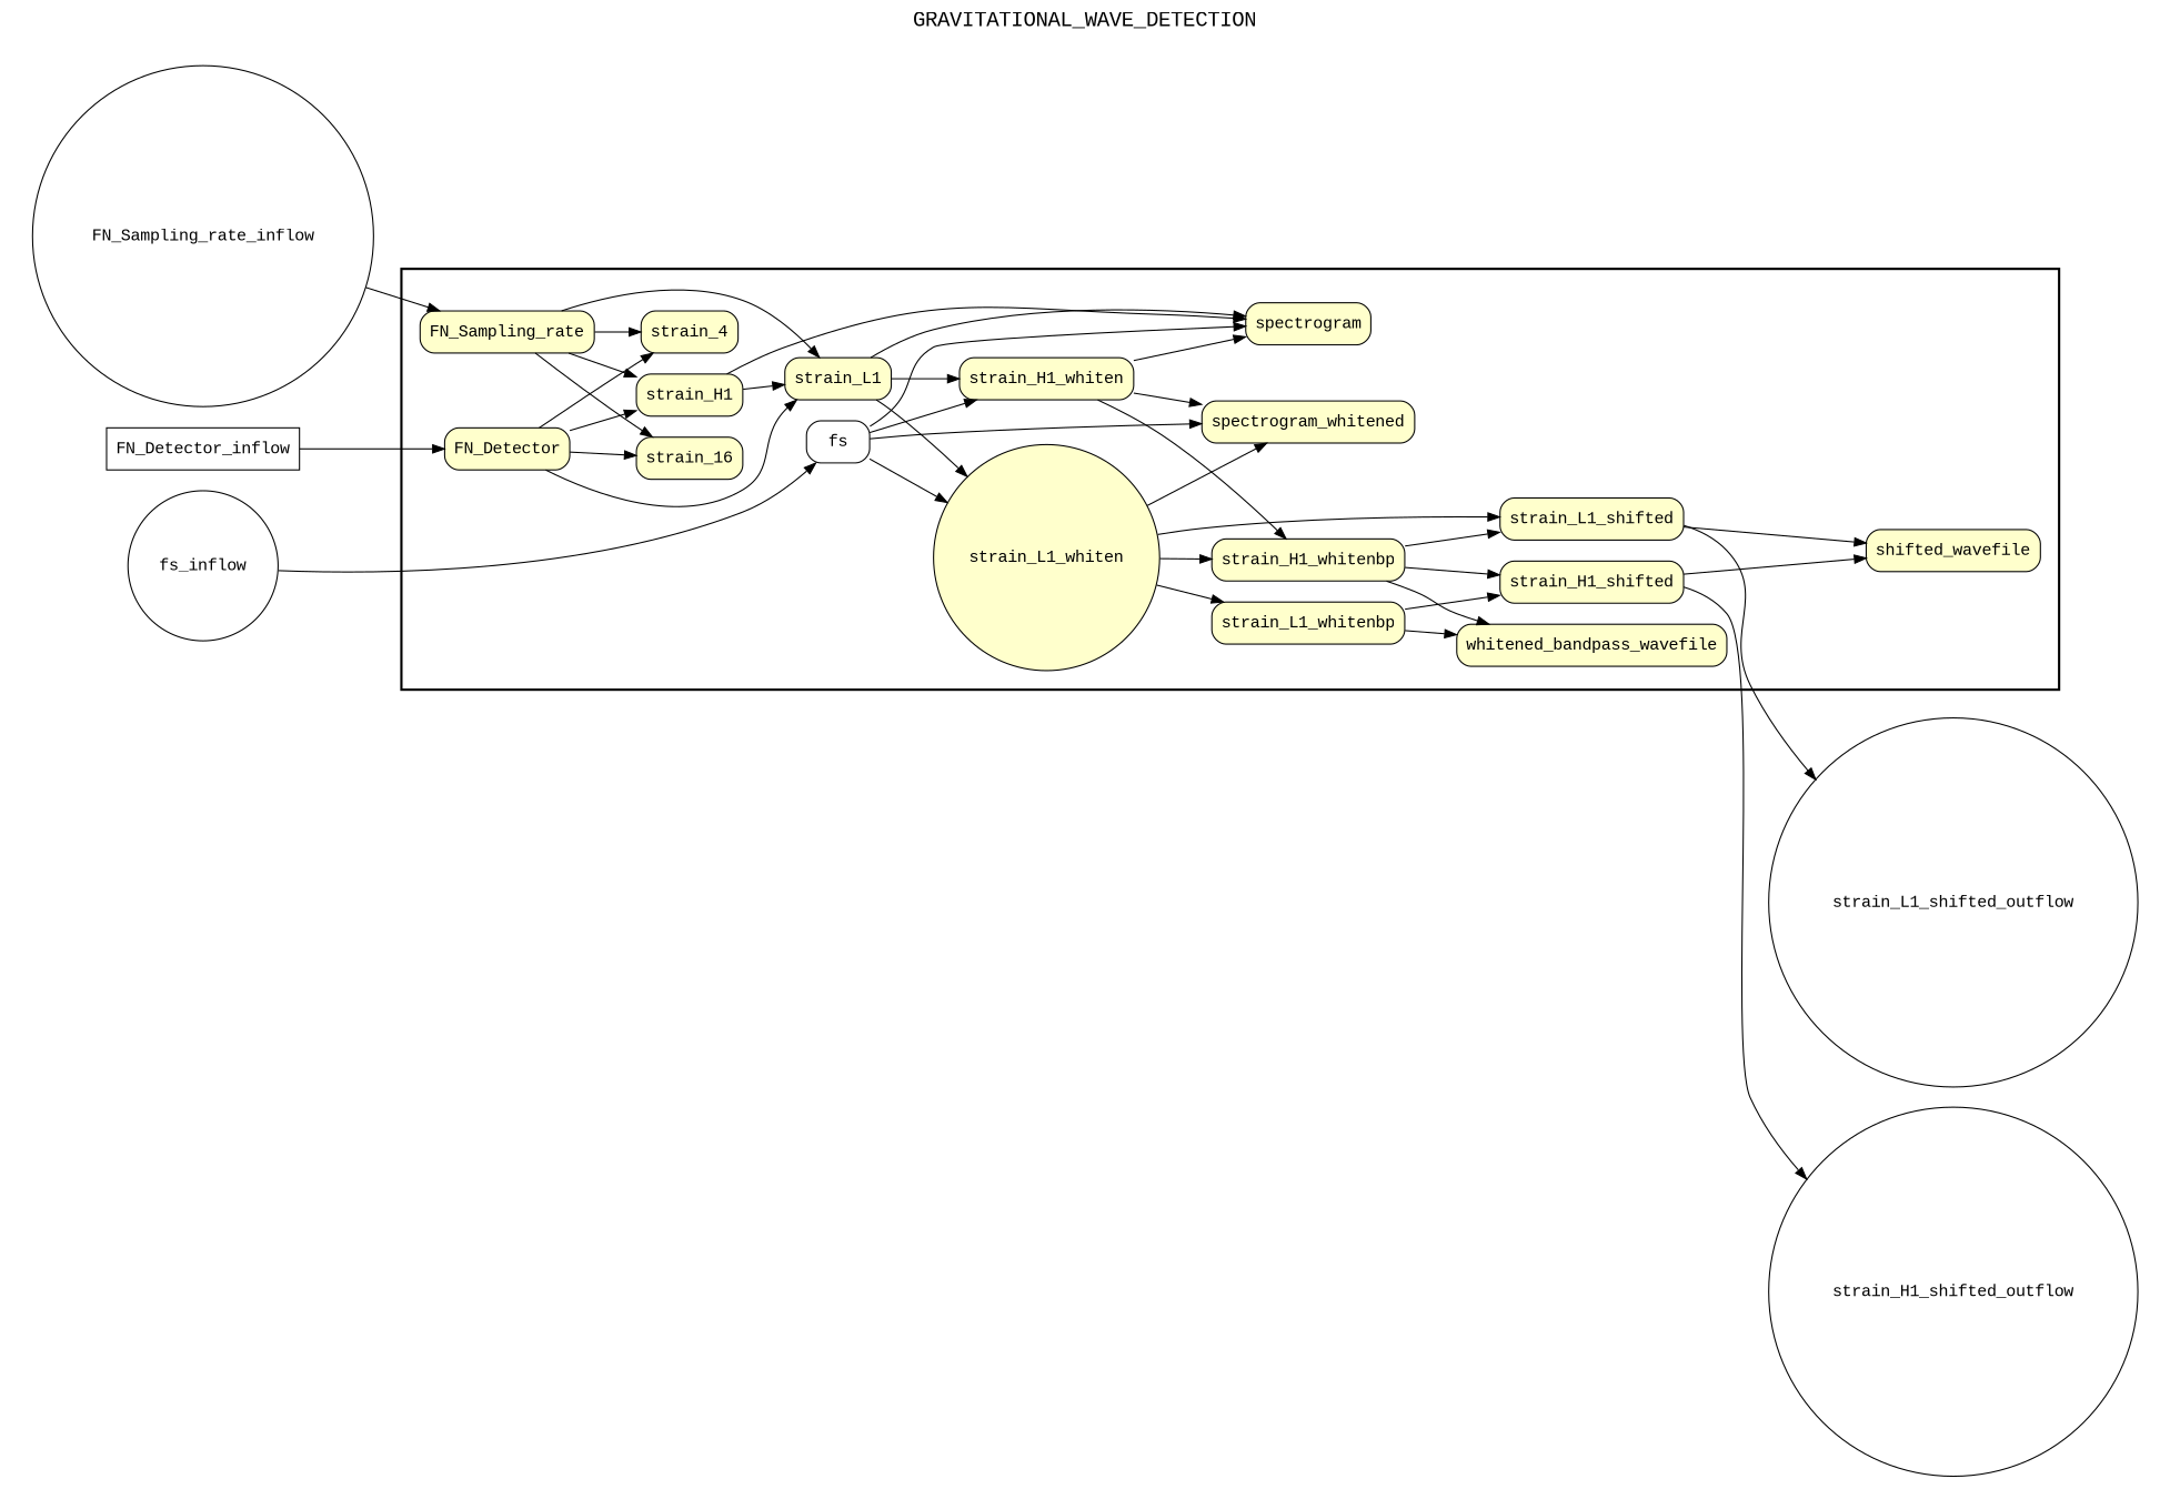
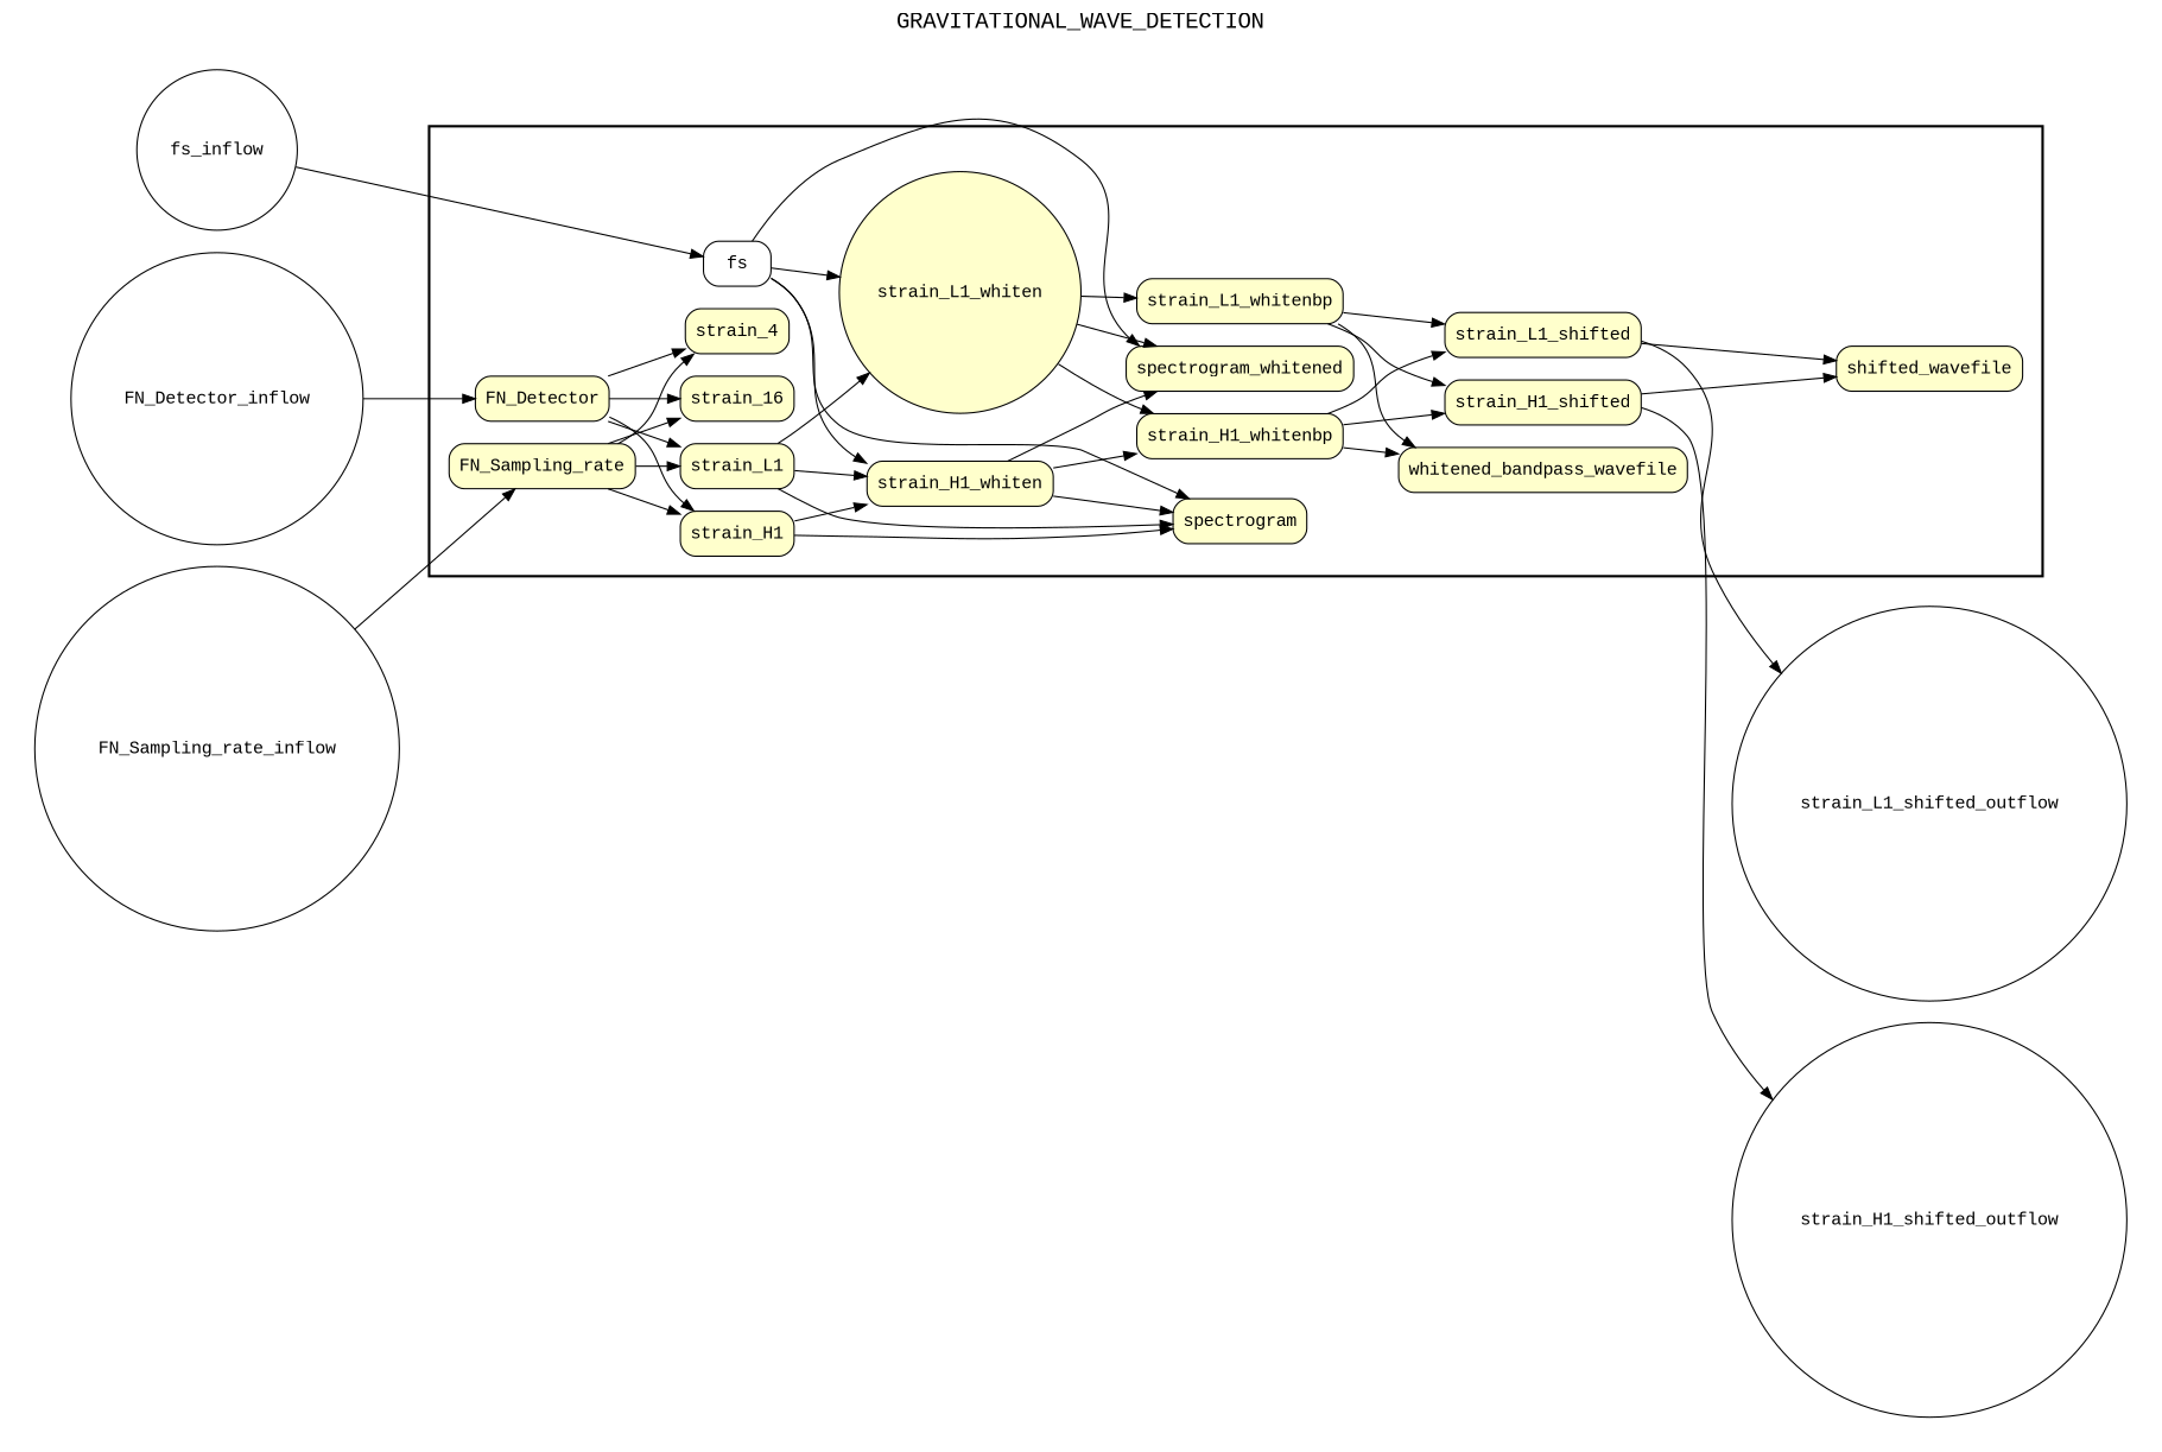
  digraph {
    fontname="Liberation Mono"
    fontsize=18
    label=GRAVITATIONAL_WAVE_DETECTION
    labelloc=t
    rankdir=LR
    node [fillcolor="#FFFFCC" fontname="Liberation Mono" peripheries=1 shape=box style="rounded,filled"]
    edge [fontname="Liberation Mono"]
    FN_Detector
    FN_Sampling_rate
    strain_H1
    strain_L1
    strain_16
    strain_4
    strain_H1_whiten
    strain_L1_whiten [shape=circle]
    strain_H1_whitenbp
    strain_L1_whitenbp
    spectrogram
    spectrogram_whitened
    whitened_bandpass_wavefile
    strain_H1_shifted
    strain_L1_shifted
    shifted_wavefile
    fs [fillcolor="#FFFFFF"]
    fs_inflow [fillcolor="#FFFFFF" shape=circle width=0.2 style=""]
-   FN_Detector_inflow [fillcolor="#FFFFFF" width=0.2 style=""]
+   FN_Detector_inflow [fillcolor="#FFFFFF" shape=circle width=0.2 style=""]
    FN_Sampling_rate_inflow [fillcolor="#FFFFFF" shape=circle width=0.2 style=""]
    strain_L1_shifted_outflow [fillcolor="#FFFFFF" shape=circle width=0.2 style=""]
    strain_H1_shifted_outflow [fillcolor="#FFFFFF" shape=circle width=0.2 style=""]
    subgraph cluster_1 {
      color=black
      label=""
      penwidth=2
      subgraph cluster_2 {
        color=white
        label=""
        penwidth=2
        FN_Detector
        FN_Sampling_rate
        strain_H1
        strain_L1
        strain_16
        strain_4
        strain_H1_whiten
        strain_L1_whiten
        strain_H1_whitenbp
        strain_L1_whitenbp
        spectrogram
        spectrogram_whitened
        whitened_bandpass_wavefile
        strain_H1_shifted
        strain_L1_shifted
        shifted_wavefile
        fs
      }
    }
    subgraph cluster_3 {
      color=white
      label=""
      penwidth=2
      subgraph cluster_4 {
        color=white
        label=""
        penwidth=2
        fs_inflow
        FN_Detector_inflow
        FN_Sampling_rate_inflow
      }
    }
    subgraph cluster_5 {
      color=white
      label=""
      penwidth=2
      subgraph cluster_6 {
        color=white
        label=""
        penwidth=2
        strain_L1_shifted_outflow
        strain_H1_shifted_outflow
      }
    }
    FN_Detector -> strain_H1
    FN_Detector -> strain_L1
    FN_Detector -> strain_16
    FN_Detector -> strain_4
    FN_Sampling_rate -> strain_H1
    FN_Sampling_rate -> strain_L1
    FN_Sampling_rate -> strain_16
    FN_Sampling_rate -> strain_4
-   strain_H1 -> strain_L1
+   strain_H1 -> strain_H1_whiten
    strain_H1 -> spectrogram
    strain_L1 -> strain_H1_whiten
    strain_L1 -> strain_L1_whiten
    strain_L1 -> spectrogram
    strain_H1_whiten -> strain_H1_whitenbp
    strain_H1_whiten -> spectrogram
    strain_H1_whiten -> spectrogram_whitened
    strain_L1_whiten -> strain_H1_whitenbp
    strain_L1_whiten -> strain_L1_whitenbp
    strain_L1_whiten -> spectrogram_whitened
    strain_H1_whitenbp -> whitened_bandpass_wavefile
    strain_H1_whitenbp -> strain_H1_shifted
    strain_H1_whitenbp -> strain_L1_shifted
    strain_L1_whitenbp -> whitened_bandpass_wavefile
    strain_L1_whitenbp -> strain_H1_shifted
-   strain_L1_whiten -> strain_L1_shifted
+   strain_L1_whitenbp -> strain_L1_shifted
    strain_H1_shifted -> shifted_wavefile
    strain_H1_shifted -> strain_H1_shifted_outflow
    strain_L1_shifted -> shifted_wavefile
    strain_L1_shifted -> strain_L1_shifted_outflow
    fs -> strain_H1_whiten
    fs -> strain_L1_whiten
    fs -> spectrogram
    fs -> spectrogram_whitened
    fs_inflow -> fs
    FN_Detector_inflow -> FN_Detector
    FN_Sampling_rate_inflow -> FN_Sampling_rate
  }
